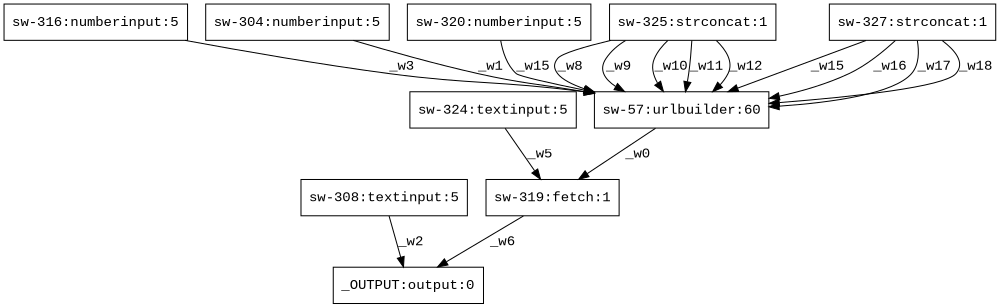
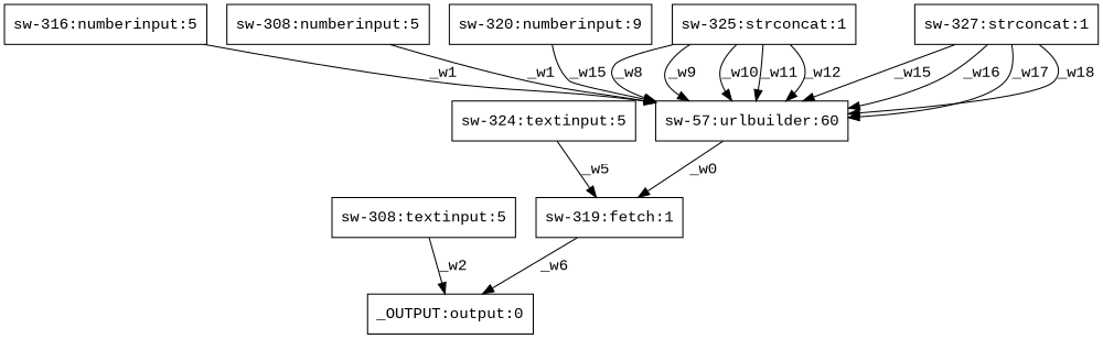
  digraph {
    fontname="Liberation Mono"
    node [fontname="Liberation Mono" shape=box]
    edge [fontname="Liberation Mono"]
    n1 [label="sw-57:urlbuilder:60"]
    n2 [label="sw-319:fetch:1"]
    n3 [label="_OUTPUT:output:0"]
    n4 [label="sw-316:numberinput:5"]
    n5 [label="sw-308:textinput:5"]
    n6 [label="sw-324:textinput:5"]
-   n7 [label="sw-304:numberinput:5"]
-   n8 [label="sw-320:numberinput:5"]
+   n7 [label="sw-308:numberinput:5"]
+   n8 [label="sw-320:numberinput:9"]
    n9 [label="sw-325:strconcat:1"]
    n10 [label="sw-327:strconcat:1"]
    n1 -> n2 [label=_w0]
    n2 -> n3 [label=_w6]
-   n4 -> n1 [label=_w3]
+   n4 -> n1 [label=_w1]
    n5 -> n3 [label=_w2]
    n6 -> n2 [label=_w5]
    n7 -> n1 [label=_w1]
    n8 -> n1 [label=_w15]
    n9 -> n1 [label=_w8]
    n9 -> n1 [label=_w9]
    n9 -> n1 [label=_w10]
    n9 -> n1 [label=_w11]
    n9 -> n1 [label=_w12]
    n10 -> n1 [label=_w15]
    n10 -> n1 [label=_w16]
    n10 -> n1 [label=_w17]
    n10 -> n1 [label=_w18]
  }
